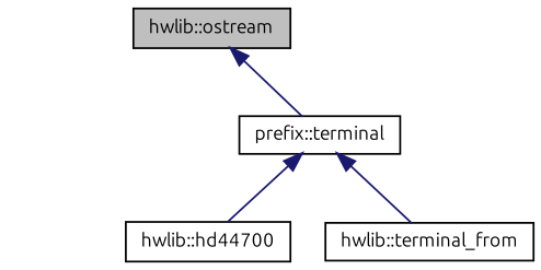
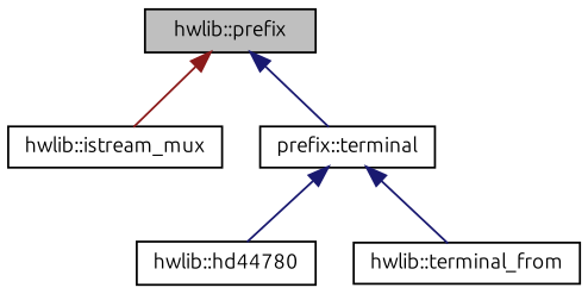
  digraph {
    fontname=Ubuntu
    node [color=black fillcolor=white fontname=Ubuntu fontsize=10 shape=record style=filled]
    edge [color=midnightblue dir=back fontname=Ubuntu fontsize=10 labelfontname=Helvetica labelfontsize=10 style=solid]
-   n1 [fillcolor=grey75 fontcolor=black height=0.2 label="hwlib::ostream" width=0.4]
+   n1 [fillcolor=grey75 fontcolor=black height=0.2 label="hwlib::prefix" width=0.4]
+   n2 [height=0.2 label="hwlib::istream_mux" width=0.4]
    n3 [height=0.2 label="prefix::terminal" width=0.4]
-   n4 [height=0.2 label="hwlib::hd44700" width=0.4]
+   n4 [height=0.2 label="hwlib::hd44780" width=0.4]
    n5 [height=0.2 label="hwlib::terminal_from" width=0.4]
+   n1 -> n2 [color=firebrick4]
    n1 -> n3
    n3 -> n4
    n3 -> n5
  }
